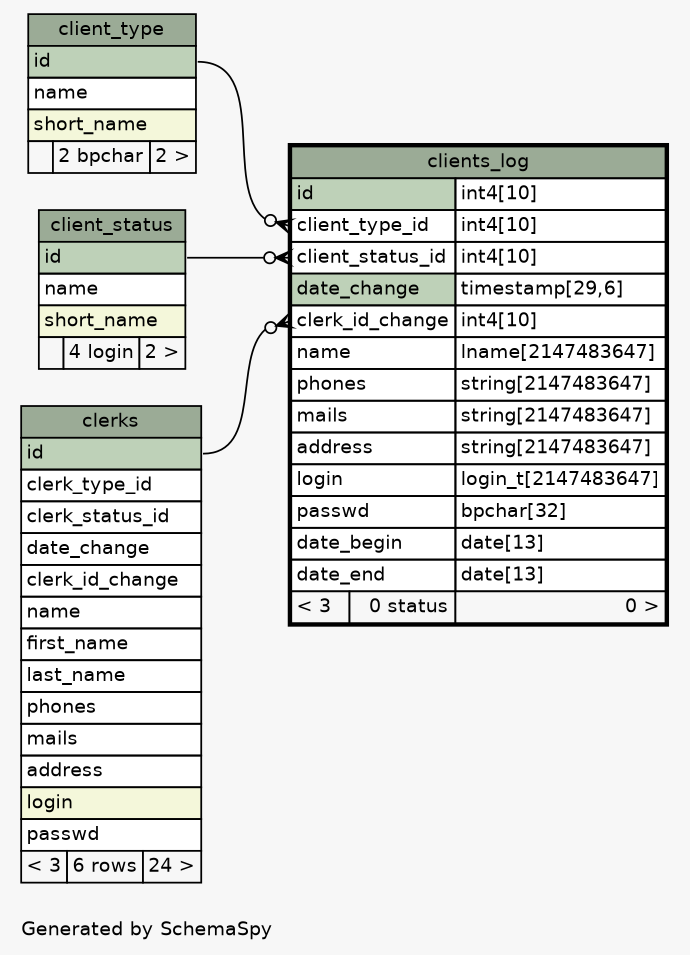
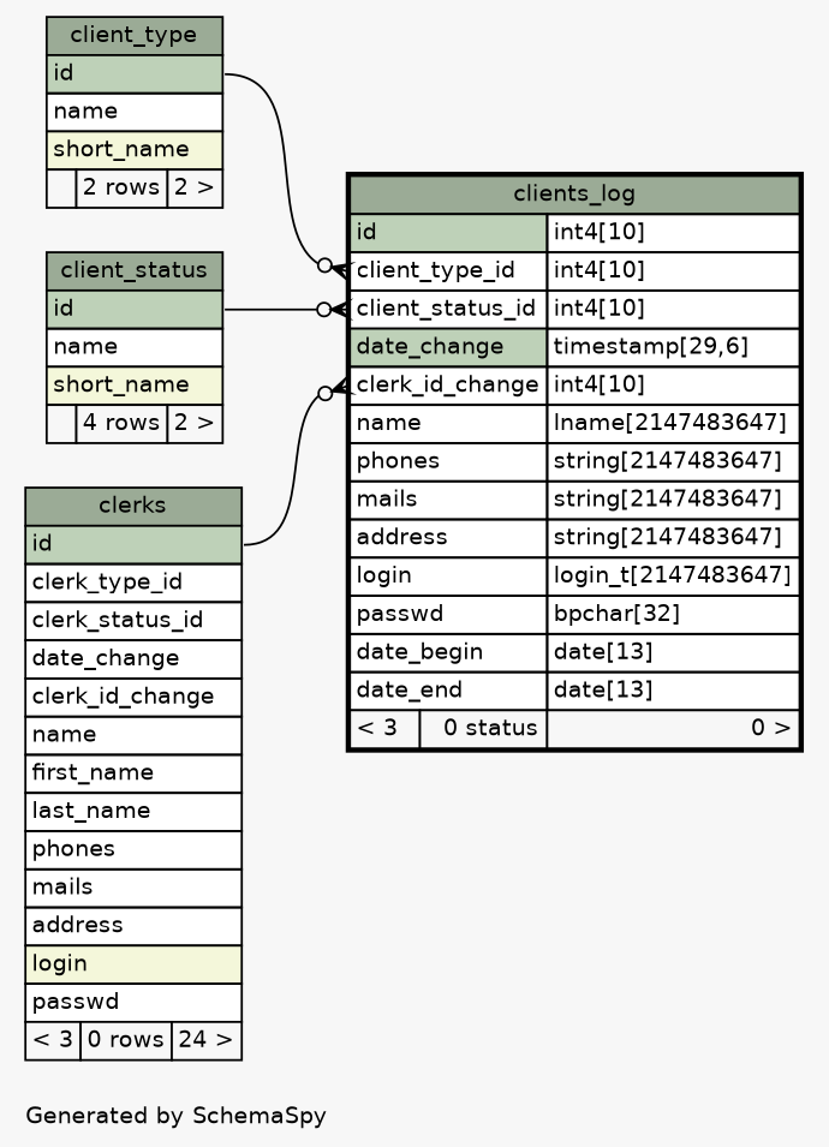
  digraph {
    bgcolor="#f7f7f7"
    fontname=Helvetica
    fontsize=11
    label="\nGenerated by SchemaSpy"
    labeljust=l
    nodesep=0.18
    rankdir=RL
    ranksep=0.46
    node [fontname=Helvetica fontsize=11 shape=plaintext]
    edge [arrowhead=none arrowsize=0.8 arrowtail=crowodot dir=back headport="id:e"]
    n1 [label=<     <TABLE BORDER="2" CELLBORDER="1" CELLSPACING="0" BGCOLOR="#ffffff">       <TR><TD COLSPAN="3" BGCOLOR="#9bab96" ALIGN="CENTER">clients_log</TD></TR>       <TR><TD PORT="id" COLSPAN="2" BGCOLOR="#bed1b8" ALIGN="LEFT">id</TD><TD PORT="id.type" ALIGN="LEFT">int4[10]</TD></TR>       <TR><TD PORT="client_type_id" COLSPAN="2" ALIGN="LEFT">client_type_id</TD><TD PORT="client_type_id.type" ALIGN="LEFT">int4[10]</TD></TR>       <TR><TD PORT="client_status_id" COLSPAN="2" ALIGN="LEFT">client_status_id</TD><TD PORT="client_status_id.type" ALIGN="LEFT">int4[10]</TD></TR>       <TR><TD PORT="date_change" COLSPAN="2" BGCOLOR="#bed1b8" ALIGN="LEFT">date_change</TD><TD PORT="date_change.type" ALIGN="LEFT">timestamp[29,6]</TD></TR>       <TR><TD PORT="clerk_id_change" COLSPAN="2" ALIGN="LEFT">clerk_id_change</TD><TD PORT="clerk_id_change.type" ALIGN="LEFT">int4[10]</TD></TR>       <TR><TD PORT="name" COLSPAN="2" ALIGN="LEFT">name</TD><TD PORT="name.type" ALIGN="LEFT">lname[2147483647]</TD></TR>       <TR><TD PORT="phones" COLSPAN="2" ALIGN="LEFT">phones</TD><TD PORT="phones.type" ALIGN="LEFT">string[2147483647]</TD></TR>       <TR><TD PORT="mails" COLSPAN="2" ALIGN="LEFT">mails</TD><TD PORT="mails.type" ALIGN="LEFT">string[2147483647]</TD></TR>       <TR><TD PORT="address" COLSPAN="2" ALIGN="LEFT">address</TD><TD PORT="address.type" ALIGN="LEFT">string[2147483647]</TD></TR>       <TR><TD PORT="login" COLSPAN="2" ALIGN="LEFT">login</TD><TD PORT="login.type" ALIGN="LEFT">login_t[2147483647]</TD></TR>       <TR><TD PORT="passwd" COLSPAN="2" ALIGN="LEFT">passwd</TD><TD PORT="passwd.type" ALIGN="LEFT">bpchar[32]</TD></TR>       <TR><TD PORT="date_begin" COLSPAN="2" ALIGN="LEFT">date_begin</TD><TD PORT="date_begin.type" ALIGN="LEFT">date[13]</TD></TR>       <TR><TD PORT="date_end" COLSPAN="2" ALIGN="LEFT">date_end</TD><TD PORT="date_end.type" ALIGN="LEFT">date[13]</TD></TR>       <TR><TD ALIGN="LEFT" BGCOLOR="#f7f7f7">&lt; 3</TD><TD ALIGN="RIGHT" BGCOLOR="#f7f7f7">0 status</TD><TD ALIGN="RIGHT" BGCOLOR="#f7f7f7">0 &gt;</TD></TR>     </TABLE>>]
-   n2 [label=<     <TABLE BORDER="0" CELLBORDER="1" CELLSPACING="0" BGCOLOR="#ffffff">       <TR><TD COLSPAN="3" BGCOLOR="#9bab96" ALIGN="CENTER">clerks</TD></TR>       <TR><TD PORT="id" COLSPAN="3" BGCOLOR="#bed1b8" ALIGN="LEFT">id</TD></TR>       <TR><TD PORT="clerk_type_id" COLSPAN="3" ALIGN="LEFT">clerk_type_id</TD></TR>       <TR><TD PORT="clerk_status_id" COLSPAN="3" ALIGN="LEFT">clerk_status_id</TD></TR>       <TR><TD PORT="date_change" COLSPAN="3" ALIGN="LEFT">date_change</TD></TR>       <TR><TD PORT="clerk_id_change" COLSPAN="3" ALIGN="LEFT">clerk_id_change</TD></TR>       <TR><TD PORT="name" COLSPAN="3" ALIGN="LEFT">name</TD></TR>       <TR><TD PORT="first_name" COLSPAN="3" ALIGN="LEFT">first_name</TD></TR>       <TR><TD PORT="last_name" COLSPAN="3" ALIGN="LEFT">last_name</TD></TR>       <TR><TD PORT="phones" COLSPAN="3" ALIGN="LEFT">phones</TD></TR>       <TR><TD PORT="mails" COLSPAN="3" ALIGN="LEFT">mails</TD></TR>       <TR><TD PORT="address" COLSPAN="3" ALIGN="LEFT">address</TD></TR>       <TR><TD PORT="login" COLSPAN="3" BGCOLOR="#f4f7da" ALIGN="LEFT">login</TD></TR>       <TR><TD PORT="passwd" COLSPAN="3" ALIGN="LEFT">passwd</TD></TR>       <TR><TD ALIGN="LEFT" BGCOLOR="#f7f7f7">&lt; 3</TD><TD ALIGN="RIGHT" BGCOLOR="#f7f7f7">6 rows</TD><TD ALIGN="RIGHT" BGCOLOR="#f7f7f7">24 &gt;</TD></TR>     </TABLE>>]
-   n3 [label=<     <TABLE BORDER="0" CELLBORDER="1" CELLSPACING="0" BGCOLOR="#ffffff">       <TR><TD COLSPAN="3" BGCOLOR="#9bab96" ALIGN="CENTER">client_status</TD></TR>       <TR><TD PORT="id" COLSPAN="3" BGCOLOR="#bed1b8" ALIGN="LEFT">id</TD></TR>       <TR><TD PORT="name" COLSPAN="3" ALIGN="LEFT">name</TD></TR>       <TR><TD PORT="short_name" COLSPAN="3" BGCOLOR="#f4f7da" ALIGN="LEFT">short_name</TD></TR>       <TR><TD ALIGN="LEFT" BGCOLOR="#f7f7f7">  </TD><TD ALIGN="RIGHT" BGCOLOR="#f7f7f7">4 login</TD><TD ALIGN="RIGHT" BGCOLOR="#f7f7f7">2 &gt;</TD></TR>     </TABLE>>]
-   n4 [label=<     <TABLE BORDER="0" CELLBORDER="1" CELLSPACING="0" BGCOLOR="#ffffff">       <TR><TD COLSPAN="3" BGCOLOR="#9bab96" ALIGN="CENTER">client_type</TD></TR>       <TR><TD PORT="id" COLSPAN="3" BGCOLOR="#bed1b8" ALIGN="LEFT">id</TD></TR>       <TR><TD PORT="name" COLSPAN="3" ALIGN="LEFT">name</TD></TR>       <TR><TD PORT="short_name" COLSPAN="3" BGCOLOR="#f4f7da" ALIGN="LEFT">short_name</TD></TR>       <TR><TD ALIGN="LEFT" BGCOLOR="#f7f7f7">  </TD><TD ALIGN="RIGHT" BGCOLOR="#f7f7f7">2 bpchar</TD><TD ALIGN="RIGHT" BGCOLOR="#f7f7f7">2 &gt;</TD></TR>     </TABLE>>]
+   n2 [label=<     <TABLE BORDER="0" CELLBORDER="1" CELLSPACING="0" BGCOLOR="#ffffff">       <TR><TD COLSPAN="3" BGCOLOR="#9bab96" ALIGN="CENTER">clerks</TD></TR>       <TR><TD PORT="id" COLSPAN="3" BGCOLOR="#bed1b8" ALIGN="LEFT">id</TD></TR>       <TR><TD PORT="clerk_type_id" COLSPAN="3" ALIGN="LEFT">clerk_type_id</TD></TR>       <TR><TD PORT="clerk_status_id" COLSPAN="3" ALIGN="LEFT">clerk_status_id</TD></TR>       <TR><TD PORT="date_change" COLSPAN="3" ALIGN="LEFT">date_change</TD></TR>       <TR><TD PORT="clerk_id_change" COLSPAN="3" ALIGN="LEFT">clerk_id_change</TD></TR>       <TR><TD PORT="name" COLSPAN="3" ALIGN="LEFT">name</TD></TR>       <TR><TD PORT="first_name" COLSPAN="3" ALIGN="LEFT">first_name</TD></TR>       <TR><TD PORT="last_name" COLSPAN="3" ALIGN="LEFT">last_name</TD></TR>       <TR><TD PORT="phones" COLSPAN="3" ALIGN="LEFT">phones</TD></TR>       <TR><TD PORT="mails" COLSPAN="3" ALIGN="LEFT">mails</TD></TR>       <TR><TD PORT="address" COLSPAN="3" ALIGN="LEFT">address</TD></TR>       <TR><TD PORT="login" COLSPAN="3" BGCOLOR="#f4f7da" ALIGN="LEFT">login</TD></TR>       <TR><TD PORT="passwd" COLSPAN="3" ALIGN="LEFT">passwd</TD></TR>       <TR><TD ALIGN="LEFT" BGCOLOR="#f7f7f7">&lt; 3</TD><TD ALIGN="RIGHT" BGCOLOR="#f7f7f7">0 rows</TD><TD ALIGN="RIGHT" BGCOLOR="#f7f7f7">24 &gt;</TD></TR>     </TABLE>>]
+   n3 [label=<     <TABLE BORDER="0" CELLBORDER="1" CELLSPACING="0" BGCOLOR="#ffffff">       <TR><TD COLSPAN="3" BGCOLOR="#9bab96" ALIGN="CENTER">client_status</TD></TR>       <TR><TD PORT="id" COLSPAN="3" BGCOLOR="#bed1b8" ALIGN="LEFT">id</TD></TR>       <TR><TD PORT="name" COLSPAN="3" ALIGN="LEFT">name</TD></TR>       <TR><TD PORT="short_name" COLSPAN="3" BGCOLOR="#f4f7da" ALIGN="LEFT">short_name</TD></TR>       <TR><TD ALIGN="LEFT" BGCOLOR="#f7f7f7">  </TD><TD ALIGN="RIGHT" BGCOLOR="#f7f7f7">4 rows</TD><TD ALIGN="RIGHT" BGCOLOR="#f7f7f7">2 &gt;</TD></TR>     </TABLE>>]
+   n4 [label=<     <TABLE BORDER="0" CELLBORDER="1" CELLSPACING="0" BGCOLOR="#ffffff">       <TR><TD COLSPAN="3" BGCOLOR="#9bab96" ALIGN="CENTER">client_type</TD></TR>       <TR><TD PORT="id" COLSPAN="3" BGCOLOR="#bed1b8" ALIGN="LEFT">id</TD></TR>       <TR><TD PORT="name" COLSPAN="3" ALIGN="LEFT">name</TD></TR>       <TR><TD PORT="short_name" COLSPAN="3" BGCOLOR="#f4f7da" ALIGN="LEFT">short_name</TD></TR>       <TR><TD ALIGN="LEFT" BGCOLOR="#f7f7f7">  </TD><TD ALIGN="RIGHT" BGCOLOR="#f7f7f7">2 rows</TD><TD ALIGN="RIGHT" BGCOLOR="#f7f7f7">2 &gt;</TD></TR>     </TABLE>>]
    n1 -> n2 [tailport="clerk_id_change:w"]
    n1 -> n3 [tailport="client_status_id:w"]
    n1 -> n4 [tailport="client_type_id:w"]
  }
